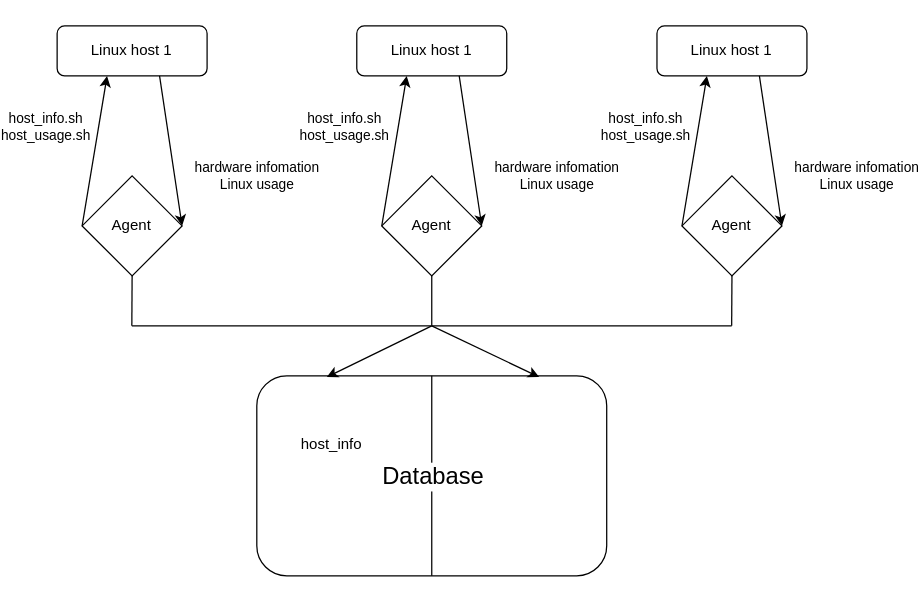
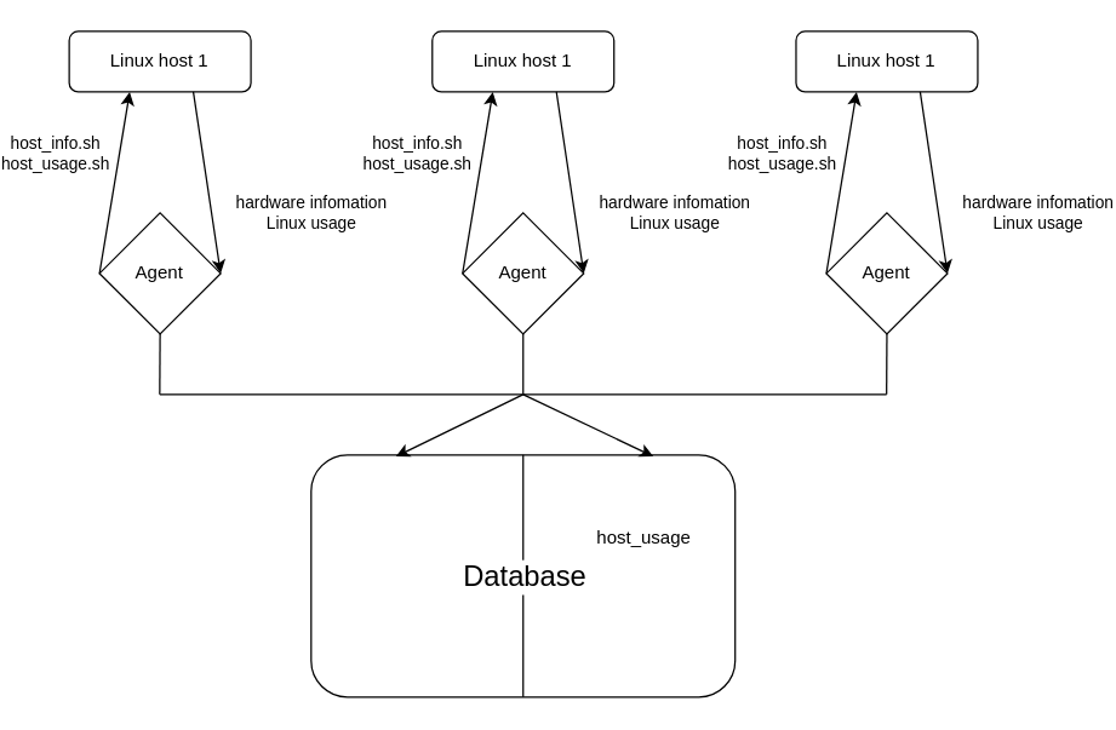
  <mxCell id="0" />
  <mxCell id="1" parent="0" />
  <mxCell id="2" value="" style="rounded=1;whiteSpace=wrap;html=1;fontSize=12;glass=0;strokeWidth=1;shadow=0;" vertex="1" parent="1"><mxGeometry x="180" y="300" width="280" height="160" as="geometry" /></mxCell>
  <mxCell id="3" value="Linux host 1" style="rounded=1;whiteSpace=wrap;html=1;fontSize=12;glass=0;strokeWidth=1;shadow=0;" vertex="1" parent="1"><mxGeometry x="20.22" y="20" width="120" height="40" as="geometry" /></mxCell>
  <mxCell id="4" value="Agent" style="rhombus;whiteSpace=wrap;html=1;" vertex="1" parent="1"><mxGeometry x="40.22" y="140" width="80" height="80" as="geometry" /></mxCell>
  <mxCell id="5" value="" style="endArrow=classic;html=1;rounded=0;entryX=1;entryY=0.5;entryDx=0;entryDy=0;exitX=0.683;exitY=1;exitDx=0;exitDy=0;exitPerimeter=0;" edge="1" parent="1" source="3" target="4"><mxGeometry width="50" height="50" relative="1" as="geometry"><mxPoint x="-59.78" y="165" as="sourcePoint" /><mxPoint x="-9.78" y="115" as="targetPoint" /></mxGeometry></mxCell>
  <mxCell id="6" value="hardware infomation&lt;br&gt;Linux usage" style="edgeLabel;html=1;align=center;verticalAlign=middle;resizable=0;points=[];" connectable="0" vertex="1" parent="5"><mxGeometry x="0.3" y="1" relative="1" as="geometry"><mxPoint x="65" y="2" as="offset" /></mxGeometry></mxCell>
  <mxCell id="7" value="" style="endArrow=classic;html=1;rounded=0;exitX=0;exitY=0.5;exitDx=0;exitDy=0;entryX=0.333;entryY=1;entryDx=0;entryDy=0;entryPerimeter=0;" edge="1" parent="1" source="4" target="3"><mxGeometry width="50" height="50" relative="1" as="geometry"><mxPoint x="-49.78" y="190" as="sourcePoint" /><mxPoint x="0.22" y="140" as="targetPoint" /></mxGeometry></mxCell>
  <mxCell id="8" value="host_info.sh&lt;br&gt;host_usage.sh" style="edgeLabel;html=1;align=center;verticalAlign=middle;resizable=0;points=[];" connectable="0" vertex="1" parent="7"><mxGeometry x="0.386" relative="1" as="geometry"><mxPoint x="-44" y="3" as="offset" /></mxGeometry></mxCell>
  <mxCell id="9" value="Linux host 1" style="rounded=1;whiteSpace=wrap;html=1;fontSize=12;glass=0;strokeWidth=1;shadow=0;" vertex="1" parent="1"><mxGeometry x="260" y="20" width="120" height="40" as="geometry" /></mxCell>
  <mxCell id="10" value="Agent" style="rhombus;whiteSpace=wrap;html=1;" vertex="1" parent="1"><mxGeometry x="280" y="140" width="80" height="80" as="geometry" /></mxCell>
  <mxCell id="11" value="" style="endArrow=classic;html=1;rounded=0;entryX=1;entryY=0.5;entryDx=0;entryDy=0;exitX=0.683;exitY=1;exitDx=0;exitDy=0;exitPerimeter=0;" edge="1" parent="1" source="9" target="10"><mxGeometry width="50" height="50" relative="1" as="geometry"><mxPoint x="180" y="165" as="sourcePoint" /><mxPoint x="230" y="115" as="targetPoint" /></mxGeometry></mxCell>
  <mxCell id="12" value="hardware infomation&lt;br&gt;Linux usage" style="edgeLabel;html=1;align=center;verticalAlign=middle;resizable=0;points=[];" connectable="0" vertex="1" parent="11"><mxGeometry x="0.3" y="1" relative="1" as="geometry"><mxPoint x="65" y="2" as="offset" /></mxGeometry></mxCell>
  <mxCell id="13" value="" style="endArrow=classic;html=1;rounded=0;exitX=0;exitY=0.5;exitDx=0;exitDy=0;entryX=0.333;entryY=1;entryDx=0;entryDy=0;entryPerimeter=0;" edge="1" parent="1" source="10" target="9"><mxGeometry width="50" height="50" relative="1" as="geometry"><mxPoint x="190" y="190" as="sourcePoint" /><mxPoint x="240" y="140" as="targetPoint" /></mxGeometry></mxCell>
  <mxCell id="14" value="host_info.sh&lt;br&gt;host_usage.sh" style="edgeLabel;html=1;align=center;verticalAlign=middle;resizable=0;points=[];" connectable="0" vertex="1" parent="13"><mxGeometry x="0.386" relative="1" as="geometry"><mxPoint x="-44" y="3" as="offset" /></mxGeometry></mxCell>
  <mxCell id="15" value="Linux host 1" style="rounded=1;whiteSpace=wrap;html=1;fontSize=12;glass=0;strokeWidth=1;shadow=0;" vertex="1" parent="1"><mxGeometry x="500.22" y="20" width="120" height="40" as="geometry" /></mxCell>
  <mxCell id="16" value="Agent" style="rhombus;whiteSpace=wrap;html=1;" vertex="1" parent="1"><mxGeometry x="520.22" y="140" width="80" height="80" as="geometry" /></mxCell>
  <mxCell id="17" value="" style="endArrow=classic;html=1;rounded=0;entryX=1;entryY=0.5;entryDx=0;entryDy=0;exitX=0.683;exitY=1;exitDx=0;exitDy=0;exitPerimeter=0;" edge="1" parent="1" source="15" target="16"><mxGeometry width="50" height="50" relative="1" as="geometry"><mxPoint x="420.22" y="165" as="sourcePoint" /><mxPoint x="470.22" y="115" as="targetPoint" /></mxGeometry></mxCell>
  <mxCell id="18" value="hardware infomation&lt;br&gt;Linux usage" style="edgeLabel;html=1;align=center;verticalAlign=middle;resizable=0;points=[];" connectable="0" vertex="1" parent="17"><mxGeometry x="0.3" y="1" relative="1" as="geometry"><mxPoint x="65" y="2" as="offset" /></mxGeometry></mxCell>
  <mxCell id="19" value="" style="endArrow=classic;html=1;rounded=0;exitX=0;exitY=0.5;exitDx=0;exitDy=0;entryX=0.333;entryY=1;entryDx=0;entryDy=0;entryPerimeter=0;" edge="1" parent="1" source="16" target="15"><mxGeometry width="50" height="50" relative="1" as="geometry"><mxPoint x="430.22" y="190" as="sourcePoint" /><mxPoint x="480.22" y="140" as="targetPoint" /></mxGeometry></mxCell>
  <mxCell id="20" value="host_info.sh&lt;br&gt;host_usage.sh" style="edgeLabel;html=1;align=center;verticalAlign=middle;resizable=0;points=[];" connectable="0" vertex="1" parent="19"><mxGeometry x="0.386" relative="1" as="geometry"><mxPoint x="-44" y="3" as="offset" /></mxGeometry></mxCell>
  <mxCell id="21" value="" style="endArrow=none;html=1;rounded=0;" edge="1" parent="1"><mxGeometry width="50" height="50" relative="1" as="geometry"><mxPoint x="80" y="260" as="sourcePoint" /><mxPoint x="320" y="260" as="targetPoint" /></mxGeometry></mxCell>
  <mxCell id="22" value="" style="endArrow=none;html=1;rounded=0;" edge="1" parent="1"><mxGeometry width="50" height="50" relative="1" as="geometry"><mxPoint x="320" y="260" as="sourcePoint" /><mxPoint x="560" y="260" as="targetPoint" /></mxGeometry></mxCell>
  <mxCell id="23" value="" style="endArrow=none;html=1;rounded=0;entryX=0.5;entryY=1;entryDx=0;entryDy=0;" edge="1" parent="1" target="4"><mxGeometry width="50" height="50" relative="1" as="geometry"><mxPoint x="80" y="260" as="sourcePoint" /><mxPoint x="40.22" y="260" as="targetPoint" /></mxGeometry></mxCell>
  <mxCell id="24" value="" style="endArrow=none;html=1;rounded=0;entryX=0.5;entryY=1;entryDx=0;entryDy=0;" edge="1" parent="1" target="10"><mxGeometry width="50" height="50" relative="1" as="geometry"><mxPoint x="320" y="260" as="sourcePoint" /><mxPoint x="319.72" y="220" as="targetPoint" /></mxGeometry></mxCell>
  <mxCell id="25" value="" style="endArrow=none;html=1;rounded=0;exitX=0.5;exitY=1;exitDx=0;exitDy=0;" edge="1" parent="1" source="16"><mxGeometry width="50" height="50" relative="1" as="geometry"><mxPoint x="100" y="280" as="sourcePoint" /><mxPoint x="560" y="260" as="targetPoint" /></mxGeometry></mxCell>
  <mxCell id="26" value="" style="endArrow=classic;html=1;rounded=0;entryX=0.807;entryY=0.006;entryDx=0;entryDy=0;entryPerimeter=0;" edge="1" parent="1" target="2"><mxGeometry width="50" height="50" relative="1" as="geometry"><mxPoint x="320" y="260" as="sourcePoint" /><mxPoint x="360" y="70" as="targetPoint" /></mxGeometry></mxCell>
  <mxCell id="27" value="" style="endArrow=classic;html=1;rounded=0;entryX=0.2;entryY=0.006;entryDx=0;entryDy=0;entryPerimeter=0;" edge="1" parent="1" target="2"><mxGeometry width="50" height="50" relative="1" as="geometry"><mxPoint x="320" y="260" as="sourcePoint" /><mxPoint x="360" y="70" as="targetPoint" /></mxGeometry></mxCell>
  <mxCell id="28" value="" style="endArrow=none;html=1;rounded=0;exitX=0.5;exitY=1;exitDx=0;exitDy=0;entryX=0.5;entryY=0;entryDx=0;entryDy=0;" edge="1" parent="1" source="2" target="2"><mxGeometry width="50" height="50" relative="1" as="geometry"><mxPoint x="310" y="120" as="sourcePoint" /><mxPoint x="360" y="70" as="targetPoint" /></mxGeometry></mxCell>
  <mxCell id="29" value="Database" style="edgeLabel;html=1;align=center;verticalAlign=middle;resizable=0;points=[];fontSize=19;" connectable="0" vertex="1" parent="28"><mxGeometry x="0.388" y="-1" relative="1" as="geometry"><mxPoint x="-1" y="31" as="offset" /></mxGeometry></mxCell>
- <mxCell id="30" value="host_info" style="text;html=1;strokeColor=none;fillColor=none;align=center;verticalAlign=middle;whiteSpace=wrap;rounded=0;fontSize=12;" vertex="1" parent="1"><mxGeometry x="210" y="340" width="60" height="30" as="geometry" /></mxCell>
+ <mxCell id="31" value="host_usage" style="text;html=1;strokeColor=none;fillColor=none;align=center;verticalAlign=middle;whiteSpace=wrap;rounded=0;fontSize=12;" vertex="1" parent="1"><mxGeometry x="370" y="340" width="60" height="30" as="geometry" /></mxCell>
